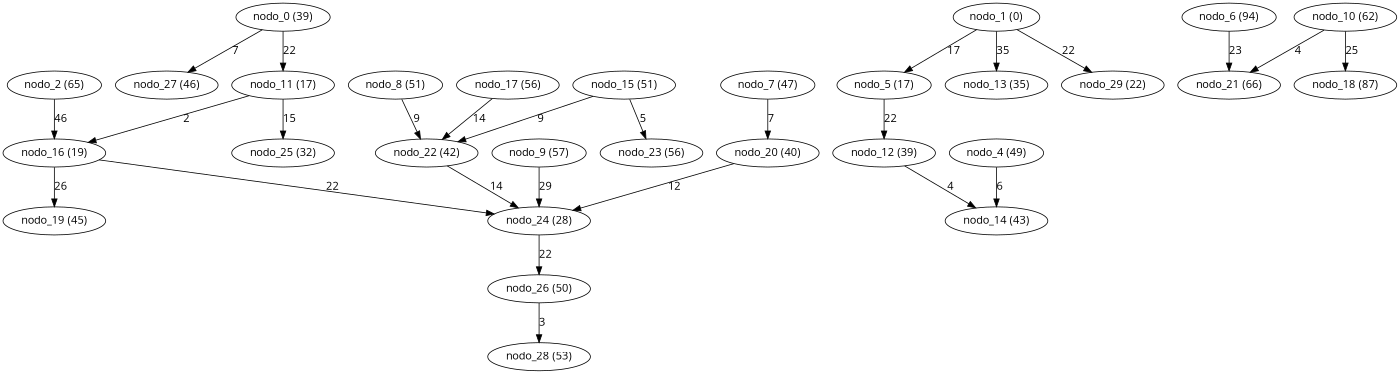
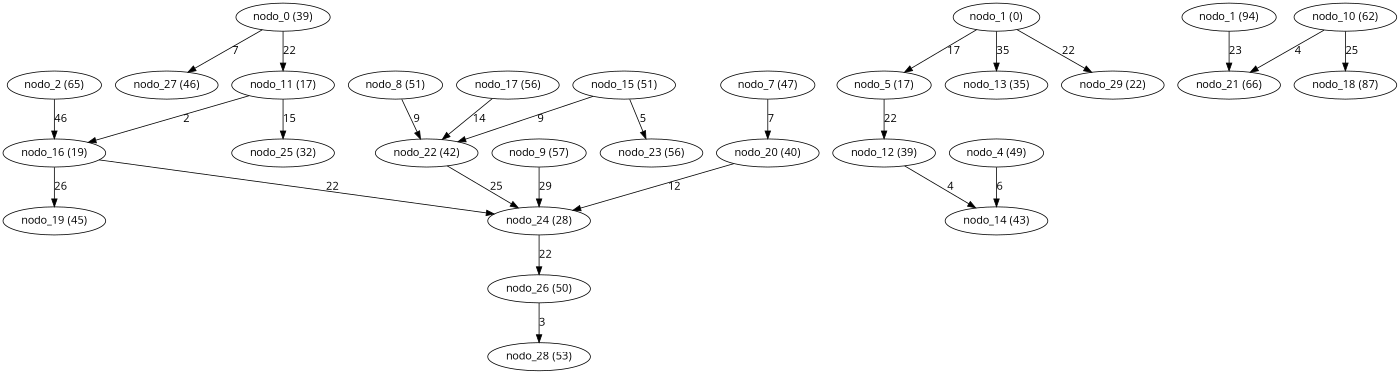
  digraph {
    fontname="Open Sans"
    node [fontname="Open Sans"]
    edge [fontname="Open Sans" weight=22]
    "nodo_0 (39)"
    "nodo_11 (17)"
    "nodo_27 (46)"
    "nodo_16 (19)"
    "nodo_25 (32)"
    "nodo_1 (0)"
    "nodo_5 (17)"
    "nodo_13 (35)"
    "nodo_29 (22)"
    "nodo_12 (39)"
    "nodo_2 (65)"
    "nodo_24 (28)"
    "nodo_19 (45)"
    "nodo_4 (49)"
    "nodo_14 (43)"
-   "nodo_6 (94)"
+   "nodo_6 (94)" [label="nodo_1 (94)"]
    "nodo_21 (66)"
    "nodo_7 (47)"
    "nodo_20 (40)"
    "nodo_10 (62)"
    "nodo_18 (87)"
    "nodo_8 (51)"
    "nodo_22 (42)"
    "nodo_9 (57)"
    "nodo_26 (50)"
    "nodo_15 (51)"
    "nodo_23 (56)"
    "nodo_17 (56)"
    "nodo_28 (53)"
    "nodo_0 (39)" -> "nodo_11 (17)" [label=22]
    "nodo_0 (39)" -> "nodo_27 (46)" [label=7 weight=7]
    "nodo_11 (17)" -> "nodo_16 (19)" [label=2 weight=2]
    "nodo_11 (17)" -> "nodo_25 (32)" [label=15 weight=15]
    "nodo_16 (19)" -> "nodo_24 (28)" [label=22 weight=9]
    "nodo_16 (19)" -> "nodo_19 (45)" [label=26 weight=26]
    "nodo_1 (0)" -> "nodo_5 (17)" [label=17 weight=17]
    "nodo_1 (0)" -> "nodo_13 (35)" [label=35 weight=35]
    "nodo_1 (0)" -> "nodo_29 (22)" [label=22]
    "nodo_5 (17)" -> "nodo_12 (39)" [label=22]
    "nodo_12 (39)" -> "nodo_14 (43)" [label=4 weight=4]
    "nodo_2 (65)" -> "nodo_16 (19)" [label=46 weight=46]
    "nodo_24 (28)" -> "nodo_26 (50)" [label=22]
    "nodo_4 (49)" -> "nodo_14 (43)" [label=6 weight=6]
    "nodo_6 (94)" -> "nodo_21 (66)" [label=23 weight=28]
    "nodo_7 (47)" -> "nodo_20 (40)" [label=7 weight=7]
    "nodo_20 (40)" -> "nodo_24 (28)" [label=12 weight=12]
    "nodo_10 (62)" -> "nodo_21 (66)" [label=4 weight=4]
    "nodo_10 (62)" -> "nodo_18 (87)" [label=25 weight=25]
    "nodo_8 (51)" -> "nodo_22 (42)" [label=9 weight=9]
-   "nodo_22 (42)" -> "nodo_24 (28)" [label=14 weight=14]
+   "nodo_22 (42)" -> "nodo_24 (28)" [label=25 weight=14]
    "nodo_9 (57)" -> "nodo_24 (28)" [label=29 weight=29]
    "nodo_26 (50)" -> "nodo_28 (53)" [label=3 weight=3]
    "nodo_15 (51)" -> "nodo_22 (42)" [label=9 weight=9]
    "nodo_15 (51)" -> "nodo_23 (56)" [label=5 weight=5]
    "nodo_17 (56)" -> "nodo_22 (42)" [label=14 weight=14]
  }
